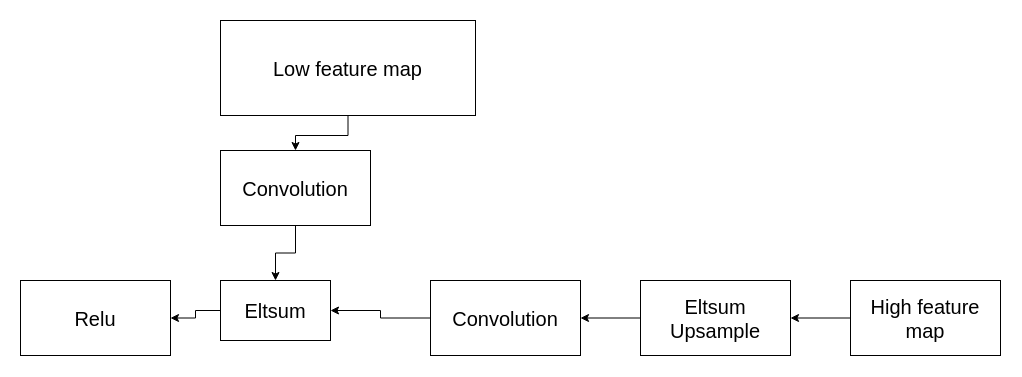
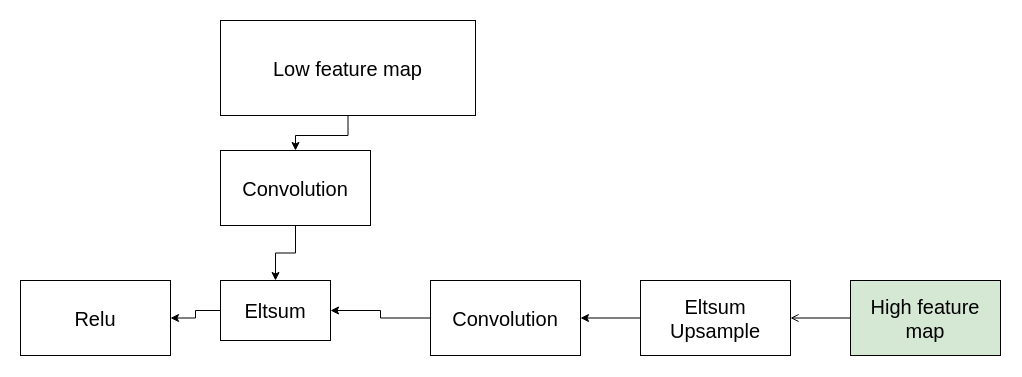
  <mxCell id="0" />
  <mxCell id="1" parent="0" />
  <mxCell id="2" style="edgeStyle=orthogonalEdgeStyle;rounded=0;orthogonalLoop=1;jettySize=auto;html=1;exitX=0.5;exitY=1;exitDx=0;exitDy=0;entryX=0.5;entryY=0;entryDx=0;entryDy=0;" parent="1" source="3" target="14" edge="1"><mxGeometry relative="1" as="geometry" /></mxCell>
  <mxCell id="3" value="Low feature map" style="rounded=0;whiteSpace=wrap;html=1;fontSize=20;" parent="1" vertex="1"><mxGeometry x="220" y="20" width="255" height="95" as="geometry" /></mxCell>
  <mxCell id="4" style="edgeStyle=orthogonalEdgeStyle;rounded=0;orthogonalLoop=1;jettySize=auto;html=1;exitX=0;exitY=0.5;exitDx=0;exitDy=0;entryX=1;entryY=0.5;entryDx=0;entryDy=0;" parent="1" source="5" target="7" edge="1"><mxGeometry relative="1" as="geometry" /></mxCell>
  <mxCell id="5" value="Eltsum Upsample" style="rounded=0;whiteSpace=wrap;html=1;fontSize=20;" parent="1" vertex="1"><mxGeometry x="640" y="280" width="150" height="75" as="geometry" /></mxCell>
  <mxCell id="6" style="edgeStyle=orthogonalEdgeStyle;rounded=0;orthogonalLoop=1;jettySize=auto;html=1;exitX=0;exitY=0.5;exitDx=0;exitDy=0;entryX=1;entryY=0.5;entryDx=0;entryDy=0;" parent="1" source="7" target="9" edge="1"><mxGeometry relative="1" as="geometry" /></mxCell>
  <mxCell id="7" value="Convolution" style="rounded=0;whiteSpace=wrap;html=1;fontSize=20;" parent="1" vertex="1"><mxGeometry x="430" y="280" width="150" height="75" as="geometry" /></mxCell>
  <mxCell id="8" style="edgeStyle=orthogonalEdgeStyle;rounded=0;orthogonalLoop=1;jettySize=auto;html=1;exitX=0;exitY=0.5;exitDx=0;exitDy=0;entryX=1;entryY=0.5;entryDx=0;entryDy=0;" parent="1" source="9" target="10" edge="1"><mxGeometry relative="1" as="geometry" /></mxCell>
  <mxCell id="9" value="Eltsum" style="rounded=0;whiteSpace=wrap;html=1;fontSize=20;" parent="1" vertex="1"><mxGeometry x="220" y="280" width="110" height="60" as="geometry" /></mxCell>
  <mxCell id="10" value="Relu" style="rounded=0;whiteSpace=wrap;html=1;fontSize=20;" parent="1" vertex="1"><mxGeometry x="20" y="280" width="150" height="75" as="geometry" /></mxCell>
- <mxCell id="11" style="edgeStyle=orthogonalEdgeStyle;rounded=0;orthogonalLoop=1;jettySize=auto;html=1;exitX=0;exitY=0.5;exitDx=0;exitDy=0;entryX=1;entryY=0.5;entryDx=0;entryDy=0;" parent="1" source="12" target="5" edge="1"><mxGeometry relative="1" as="geometry" /></mxCell>
- <mxCell id="12" value="High feature map" style="rounded=0;whiteSpace=wrap;html=1;fontSize=20;" parent="1" vertex="1"><mxGeometry x="850" y="280" width="150" height="75" as="geometry" /></mxCell>
+ <mxCell id="11" style="edgeStyle=orthogonalEdgeStyle;rounded=0;orthogonalLoop=1;jettySize=auto;html=1;exitX=0;exitY=0.5;exitDx=0;exitDy=0;entryX=1;entryY=0.5;entryDx=0;entryDy=0;endArrow=open;" parent="1" source="12" target="5" edge="1"><mxGeometry relative="1" as="geometry" /></mxCell>
+ <mxCell id="12" value="High feature map" style="rounded=0;whiteSpace=wrap;html=1;fontSize=20;fillColor=#d5e8d4;" parent="1" vertex="1"><mxGeometry x="850" y="280" width="150" height="75" as="geometry" /></mxCell>
  <mxCell id="13" style="edgeStyle=orthogonalEdgeStyle;rounded=0;orthogonalLoop=1;jettySize=auto;html=1;exitX=0.5;exitY=1;exitDx=0;exitDy=0;entryX=0.5;entryY=0;entryDx=0;entryDy=0;" parent="1" source="14" target="9" edge="1"><mxGeometry relative="1" as="geometry" /></mxCell>
  <mxCell id="14" value="Convolution" style="rounded=0;whiteSpace=wrap;html=1;fontSize=20;" parent="1" vertex="1"><mxGeometry x="220" y="150" width="150" height="75" as="geometry" /></mxCell>
